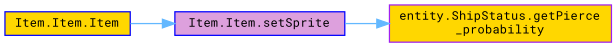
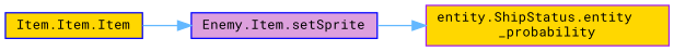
  digraph {
    fontname="Roboto Mono"
    rankdir=RL
    node [color=blue fillcolor=gold fontname="Roboto Mono" fontsize=10 shape=box style=filled]
    edge [color=steelblue1 dir=back fontname="Roboto Mono" fontsize=10 labelfontname=Helvetica labelfontsize=10 style=solid]
-   n1 [color=purple fontcolor=black height=0.2 label="entity.ShipStatus.getPierce\l_probability" width=0.4]
-   n2 [fillcolor=plum height=0.2 label="Item.Item.setSprite" width=0.4]
+   n1 [color=purple fontcolor=black height=0.2 label="entity.ShipStatus.entity\l_probability" width=0.4]
+   n2 [fillcolor=plum height=0.2 label="Enemy.Item.setSprite" width=0.4]
    n3 [height=0.2 label="Item.Item.Item" width=0.4]
    n1 -> n2
    n2 -> n3
  }
